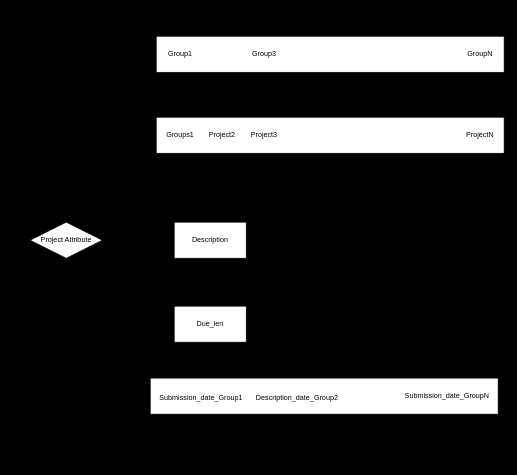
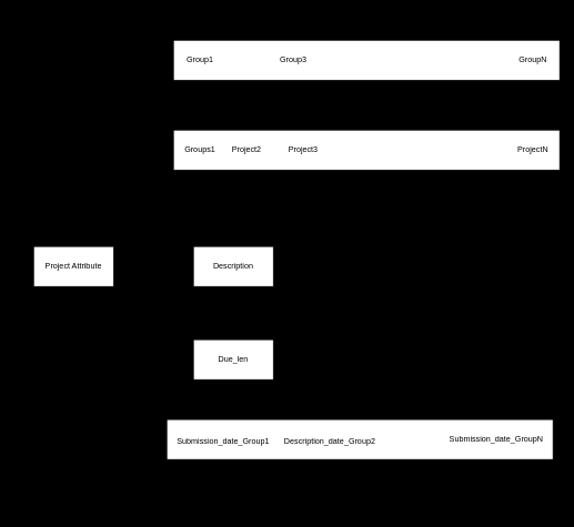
  <mxCell id="0" />
  <mxCell id="1" parent="0" />
  <mxCell id="2" value="Groups&lt;br&gt;(To store all the possible groups)" style="text;html=1;strokeColor=none;fillColor=none;align=center;verticalAlign=middle;whiteSpace=wrap;rounded=0;" parent="1" vertex="1"><mxGeometry x="20" y="60" width="200" height="50" as="geometry" /></mxCell>
  <mxCell id="3" value="" style="rounded=0;whiteSpace=wrap;html=1;" parent="1" vertex="1"><mxGeometry x="260" y="60" width="580" height="60" as="geometry" /></mxCell>
  <mxCell id="4" value="Group1" style="text;html=1;strokeColor=none;fillColor=none;align=center;verticalAlign=middle;whiteSpace=wrap;rounded=0;" parent="1" vertex="1"><mxGeometry x="270" y="75" width="60" height="30" as="geometry" /></mxCell>
  <mxCell id="5" value="Group3" style="text;html=1;strokeColor=none;fillColor=none;align=center;verticalAlign=middle;whiteSpace=wrap;rounded=0;" parent="1" vertex="1"><mxGeometry x="410" y="75" width="60" height="30" as="geometry" /></mxCell>
  <mxCell id="6" value="GroupN" style="text;html=1;strokeColor=none;fillColor=none;align=center;verticalAlign=middle;whiteSpace=wrap;rounded=0;" parent="1" vertex="1"><mxGeometry x="770" y="75" width="60" height="30" as="geometry" /></mxCell>
  <mxCell id="7" value="Use Array || Vector" style="text;html=1;strokeColor=none;fillColor=none;align=center;verticalAlign=middle;whiteSpace=wrap;rounded=0;" parent="1" vertex="1"><mxGeometry x="550" y="20" width="110" height="30" as="geometry" /></mxCell>
  <mxCell id="8" value="Projects&lt;br&gt;(To store all the possible projects)" style="text;html=1;strokeColor=none;fillColor=none;align=center;verticalAlign=middle;whiteSpace=wrap;rounded=0;" parent="1" vertex="1"><mxGeometry x="20" y="195" width="200" height="50" as="geometry" /></mxCell>
  <mxCell id="9" value="" style="rounded=0;whiteSpace=wrap;html=1;" parent="1" vertex="1"><mxGeometry x="260" y="195" width="580" height="60" as="geometry" /></mxCell>
  <mxCell id="10" value="Groups1" style="text;html=1;strokeColor=none;fillColor=none;align=center;verticalAlign=middle;whiteSpace=wrap;rounded=0;" parent="1" vertex="1"><mxGeometry x="270" y="210" width="60" height="30" as="geometry" /></mxCell>
  <mxCell id="11" value="Project2" style="text;html=1;strokeColor=none;fillColor=none;align=center;verticalAlign=middle;whiteSpace=wrap;rounded=0;" parent="1" vertex="1"><mxGeometry x="340" y="210" width="60" height="30" as="geometry" /></mxCell>
- <mxCell id="12" value="Project3" style="text;html=1;strokeColor=none;fillColor=none;align=center;verticalAlign=middle;whiteSpace=wrap;rounded=0;" parent="1" vertex="1"><mxGeometry x="410" y="210" width="60" height="30" as="geometry" /></mxCell>
+ <mxCell id="12" value="Project3" style="text;html=1;strokeColor=none;fillColor=none;align=center;verticalAlign=middle;whiteSpace=wrap;rounded=0;" parent="1" vertex="1"><mxGeometry x="425" y="210" width="60" height="30" as="geometry" /></mxCell>
  <mxCell id="13" value="ProjectN" style="text;html=1;strokeColor=none;fillColor=none;align=center;verticalAlign=middle;whiteSpace=wrap;rounded=0;" parent="1" vertex="1"><mxGeometry x="770" y="210" width="60" height="30" as="geometry" /></mxCell>
  <mxCell id="14" value="Use Array || Vector" style="text;html=1;strokeColor=none;fillColor=none;align=center;verticalAlign=middle;whiteSpace=wrap;rounded=0;" parent="1" vertex="1"><mxGeometry x="540" y="150" width="110" height="30" as="geometry" /></mxCell>
  <mxCell id="15" value="" style="edgeStyle=none;html=1;dashed=1;" parent="1" source="18" target="22" edge="1"><mxGeometry relative="1" as="geometry" /></mxCell>
  <mxCell id="16" value="" style="edgeStyle=none;html=1;dashed=1;" parent="1" source="18" target="19" edge="1"><mxGeometry relative="1" as="geometry" /></mxCell>
- <mxCell id="17" value="" style="edgeStyle=none;html=1;" parent="1" source="18" target="25" edge="1"><mxGeometry relative="1" as="geometry" /></mxCell>
- <mxCell id="18" value="Project Attribute" style="rhombus;whiteSpace=wrap;html=1;" parent="1" vertex="1"><mxGeometry x="50" y="370" width="120" height="60" as="geometry" /></mxCell>
+ <mxCell id="18" value="Project Attribute" style="rounded=0;whiteSpace=wrap;html=1;" parent="1" vertex="1"><mxGeometry x="50" y="370" width="120" height="60" as="geometry" /></mxCell>
  <mxCell id="19" value="Description" style="rounded=0;whiteSpace=wrap;html=1;" parent="1" vertex="1"><mxGeometry x="290" y="370" width="120" height="60" as="geometry" /></mxCell>
  <mxCell id="20" value="" style="group" parent="1" vertex="1" connectable="0"><mxGeometry x="250" y="630" width="580" height="60" as="geometry" /></mxCell>
  <mxCell id="21" value="" style="rounded=0;whiteSpace=wrap;html=1;" parent="20" vertex="1"><mxGeometry width="580" height="60" as="geometry" /></mxCell>
  <mxCell id="22" value="Submission_date_Group1" style="text;html=1;strokeColor=none;fillColor=none;align=center;verticalAlign=middle;whiteSpace=wrap;rounded=0;" parent="20" vertex="1"><mxGeometry x="10" y="15" width="150" height="35" as="geometry" /></mxCell>
  <mxCell id="23" value="Description_date_Group2" style="text;html=1;strokeColor=none;fillColor=none;align=center;verticalAlign=middle;whiteSpace=wrap;rounded=0;" parent="20" vertex="1"><mxGeometry x="170" y="15" width="150" height="35" as="geometry" /></mxCell>
  <mxCell id="24" value="Submission_date_GroupN" style="text;html=1;strokeColor=none;fillColor=none;align=center;verticalAlign=middle;whiteSpace=wrap;rounded=0;" parent="20" vertex="1"><mxGeometry x="420" y="12.5" width="150" height="35" as="geometry" /></mxCell>
  <mxCell id="25" value="Due_len" style="whiteSpace=wrap;html=1;rounded=0;" parent="1" vertex="1"><mxGeometry x="290" y="510" width="120" height="60" as="geometry" /></mxCell>
  <mxCell id="26" value="Use Array || Vector" style="text;html=1;strokeColor=none;fillColor=none;align=center;verticalAlign=middle;whiteSpace=wrap;rounded=0;" parent="1" vertex="1"><mxGeometry x="495" y="580" width="110" height="30" as="geometry" /></mxCell>
  <mxCell id="27" value="&lt;font style=&quot;font-size: 18px;&quot;&gt;Submission_dates&lt;/font&gt;" style="text;html=1;strokeColor=none;fillColor=none;align=center;verticalAlign=middle;whiteSpace=wrap;rounded=0;" parent="1" vertex="1"><mxGeometry x="30" y="635" width="200" height="50" as="geometry" /></mxCell>
  <mxCell id="28" value="NOTE*: len(submission_dates) == len(Groups)" style="text;html=1;strokeColor=none;fillColor=none;align=center;verticalAlign=middle;whiteSpace=wrap;rounded=0;fontSize=18;" parent="1" vertex="1"><mxGeometry x="330" y="700" width="400" height="70" as="geometry" /></mxCell>
